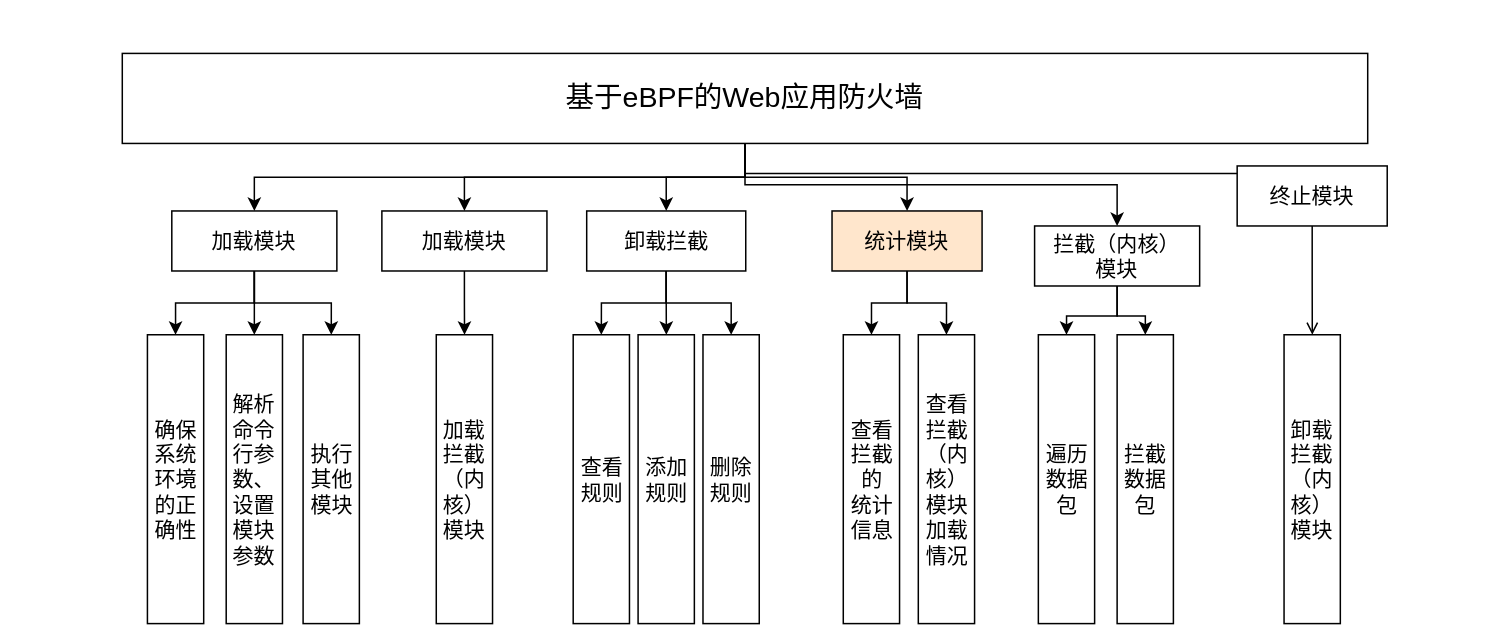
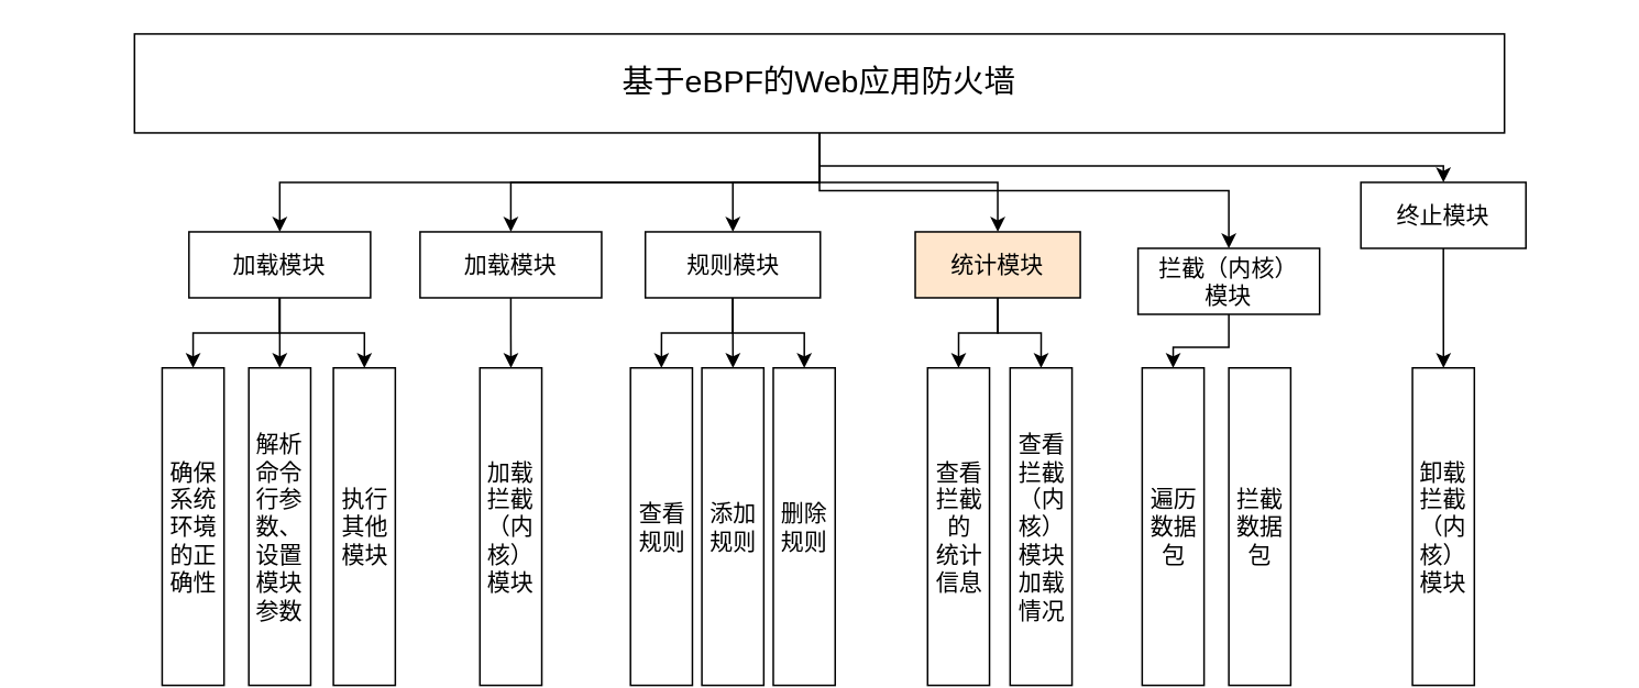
  <mxCell id="0" />
  <mxCell id="1" parent="0" />
  <mxCell id="2" value="" style="edgeStyle=orthogonalEdgeStyle;rounded=0;orthogonalLoop=1;jettySize=auto;html=1;" edge="1" parent="1" source="8" target="17"><mxGeometry relative="1" as="geometry" /></mxCell>
  <mxCell id="3" style="edgeStyle=orthogonalEdgeStyle;rounded=0;orthogonalLoop=1;jettySize=auto;html=1;exitX=0.5;exitY=1;exitDx=0;exitDy=0;entryX=0.5;entryY=0;entryDx=0;entryDy=0;" edge="1" parent="1" source="8" target="10"><mxGeometry relative="1" as="geometry" /></mxCell>
  <mxCell id="4" style="edgeStyle=orthogonalEdgeStyle;rounded=0;orthogonalLoop=1;jettySize=auto;html=1;exitX=0.5;exitY=1;exitDx=0;exitDy=0;" edge="1" parent="1" source="8" target="14"><mxGeometry relative="1" as="geometry" /></mxCell>
  <mxCell id="5" style="edgeStyle=orthogonalEdgeStyle;rounded=0;orthogonalLoop=1;jettySize=auto;html=1;exitX=0.5;exitY=1;exitDx=0;exitDy=0;entryX=0.5;entryY=0;entryDx=0;entryDy=0;" edge="1" parent="1" source="8" target="20"><mxGeometry relative="1" as="geometry" /></mxCell>
  <mxCell id="6" style="edgeStyle=orthogonalEdgeStyle;rounded=0;orthogonalLoop=1;jettySize=auto;html=1;exitX=0.5;exitY=1;exitDx=0;exitDy=0;" edge="1" parent="1" source="8" target="22"><mxGeometry relative="1" as="geometry" /></mxCell>
  <mxCell id="7" style="edgeStyle=orthogonalEdgeStyle;rounded=0;orthogonalLoop=1;jettySize=auto;html=1;exitX=0.5;exitY=1;exitDx=0;exitDy=0;entryX=0.5;entryY=0;entryDx=0;entryDy=0;" edge="1" parent="1" source="8" target="35"><mxGeometry relative="1" as="geometry" /></mxCell>
- <mxCell id="8" value="基于eBPF的Web应用防火墙" style="rounded=0;whiteSpace=wrap;html=1;fontSize=19;" vertex="1" parent="1"><mxGeometry x="81" y="35" width="830" height="60" as="geometry" /></mxCell>
+ <mxCell id="8" value="基于eBPF的Web应用防火墙" style="rounded=0;whiteSpace=wrap;html=1;fontSize=19;" vertex="1" parent="1"><mxGeometry x="81" y="20" width="830" height="60" as="geometry" /></mxCell>
  <mxCell id="9" value="" style="edgeStyle=orthogonalEdgeStyle;rounded=0;orthogonalLoop=1;jettySize=auto;html=1;fontSize=14;" edge="1" parent="1" source="10" target="23"><mxGeometry relative="1" as="geometry" /></mxCell>
  <mxCell id="10" value="加载模块" style="rounded=0;whiteSpace=wrap;html=1;fontSize=14;" vertex="1" parent="1"><mxGeometry x="254" y="140" width="110" height="40" as="geometry" /></mxCell>
  <mxCell id="11" value="" style="edgeStyle=orthogonalEdgeStyle;rounded=0;orthogonalLoop=1;jettySize=auto;html=1;fontSize=14;" edge="1" parent="1" source="14" target="25"><mxGeometry relative="1" as="geometry" /></mxCell>
  <mxCell id="12" style="edgeStyle=orthogonalEdgeStyle;rounded=0;orthogonalLoop=1;jettySize=auto;html=1;exitX=0.5;exitY=1;exitDx=0;exitDy=0;entryX=0;entryY=0.5;entryDx=0;entryDy=0;fontSize=14;" edge="1" parent="1" source="14" target="24"><mxGeometry relative="1" as="geometry" /></mxCell>
  <mxCell id="13" style="edgeStyle=orthogonalEdgeStyle;rounded=0;orthogonalLoop=1;jettySize=auto;html=1;fontSize=14;" edge="1" parent="1" source="14" target="26"><mxGeometry relative="1" as="geometry" /></mxCell>
- <mxCell id="14" value="卸载拦截" style="rounded=0;whiteSpace=wrap;html=1;fontSize=14;" vertex="1" parent="1"><mxGeometry x="390.5" y="140" width="106" height="40" as="geometry" /></mxCell>
+ <mxCell id="14" value="规则模块" style="rounded=0;whiteSpace=wrap;html=1;fontSize=14;" vertex="1" parent="1"><mxGeometry x="390.5" y="140" width="106" height="40" as="geometry" /></mxCell>
  <mxCell id="15" style="edgeStyle=orthogonalEdgeStyle;rounded=0;orthogonalLoop=1;jettySize=auto;html=1;fontSize=14;" edge="1" parent="1" source="17" target="27"><mxGeometry relative="1" as="geometry" /></mxCell>
  <mxCell id="16" style="edgeStyle=orthogonalEdgeStyle;rounded=0;orthogonalLoop=1;jettySize=auto;html=1;entryX=0;entryY=0.5;entryDx=0;entryDy=0;fontSize=14;" edge="1" parent="1" source="17" target="28"><mxGeometry relative="1" as="geometry" /></mxCell>
  <mxCell id="17" value="统计模块" style="rounded=0;whiteSpace=wrap;html=1;fontSize=14;fillColor=#ffe6cc;" vertex="1" parent="1"><mxGeometry x="554" y="140" width="100" height="40" as="geometry" /></mxCell>
- <mxCell id="18" value="" style="edgeStyle=orthogonalEdgeStyle;rounded=0;orthogonalLoop=1;jettySize=auto;html=1;fontSize=14;" edge="1" parent="1" source="20" target="30"><mxGeometry relative="1" as="geometry" /></mxCell>
  <mxCell id="19" style="edgeStyle=orthogonalEdgeStyle;rounded=0;orthogonalLoop=1;jettySize=auto;html=1;exitX=0.5;exitY=1;exitDx=0;exitDy=0;entryX=0;entryY=0.5;entryDx=0;entryDy=0;fontSize=14;" edge="1" parent="1" source="20" target="29"><mxGeometry relative="1" as="geometry" /></mxCell>
  <mxCell id="20" value="拦截（内核）&lt;br&gt;模块" style="rounded=0;whiteSpace=wrap;html=1;fontSize=14;" vertex="1" parent="1"><mxGeometry x="689" y="150" width="110" height="40" as="geometry" /></mxCell>
- <mxCell id="21" value="" style="edgeStyle=orthogonalEdgeStyle;rounded=0;orthogonalLoop=1;jettySize=auto;html=1;fontSize=14;endArrow=open;" edge="1" parent="1" source="22" target="31"><mxGeometry relative="1" as="geometry" /></mxCell>
+ <mxCell id="21" value="" style="edgeStyle=orthogonalEdgeStyle;rounded=0;orthogonalLoop=1;jettySize=auto;html=1;fontSize=14;" edge="1" parent="1" source="22" target="31"><mxGeometry relative="1" as="geometry" /></mxCell>
  <mxCell id="22" value="终止模块" style="rounded=0;whiteSpace=wrap;html=1;fontSize=14;" vertex="1" parent="1"><mxGeometry x="824" y="110" width="100" height="40" as="geometry" /></mxCell>
  <mxCell id="23" value="加载&lt;br style=&quot;font-size: 14px;&quot;&gt;拦截&lt;br style=&quot;font-size: 14px;&quot;&gt;（内核）&lt;br style=&quot;font-size: 14px;&quot;&gt;模块" style="rounded=0;whiteSpace=wrap;html=1;rotation=90;horizontal=0;fontSize=14;" vertex="1" parent="1"><mxGeometry x="212.75" y="300" width="192.5" height="37.5" as="geometry" /></mxCell>
  <mxCell id="24" value="查看&lt;br style=&quot;font-size: 14px;&quot;&gt;规则" style="rounded=0;whiteSpace=wrap;html=1;rotation=90;horizontal=0;fontSize=14;" vertex="1" parent="1"><mxGeometry x="304" y="300" width="192.5" height="37.5" as="geometry" /></mxCell>
  <mxCell id="25" value="添加&lt;br style=&quot;font-size: 14px;&quot;&gt;规则" style="rounded=0;whiteSpace=wrap;html=1;rotation=90;horizontal=0;fontSize=14;" vertex="1" parent="1"><mxGeometry x="347.25" y="300" width="192.5" height="37.5" as="geometry" /></mxCell>
  <mxCell id="26" value="删除&lt;br style=&quot;font-size: 14px;&quot;&gt;规则" style="rounded=0;whiteSpace=wrap;html=1;rotation=90;horizontal=0;fontSize=14;" vertex="1" parent="1"><mxGeometry x="390.5" y="300" width="192.5" height="37.5" as="geometry" /></mxCell>
  <mxCell id="27" value="查看&lt;br style=&quot;font-size: 14px;&quot;&gt;拦截&lt;br style=&quot;font-size: 14px;&quot;&gt;的&lt;br style=&quot;font-size: 14px;&quot;&gt;统计&lt;br style=&quot;font-size: 14px;&quot;&gt;信息" style="rounded=0;whiteSpace=wrap;html=1;rotation=90;horizontal=0;fontSize=14;" vertex="1" parent="1"><mxGeometry x="484" y="300" width="192.5" height="37.5" as="geometry" /></mxCell>
  <mxCell id="28" value="查看&lt;br style=&quot;font-size: 14px;&quot;&gt;拦截&lt;br style=&quot;font-size: 14px;&quot;&gt;（内核）&lt;br style=&quot;font-size: 14px;&quot;&gt;模块&lt;br style=&quot;font-size: 14px;&quot;&gt;加载&lt;br style=&quot;font-size: 14px;&quot;&gt;情况" style="rounded=0;whiteSpace=wrap;html=1;rotation=90;horizontal=0;fontSize=14;" vertex="1" parent="1"><mxGeometry x="534" y="300" width="192.5" height="37.5" as="geometry" /></mxCell>
  <mxCell id="29" value="遍历&lt;br style=&quot;font-size: 14px;&quot;&gt;数据包" style="rounded=0;whiteSpace=wrap;html=1;rotation=90;horizontal=0;fontSize=14;" vertex="1" parent="1"><mxGeometry x="614" y="300" width="192.5" height="37.5" as="geometry" /></mxCell>
  <mxCell id="30" value="拦截&lt;br style=&quot;font-size: 14px;&quot;&gt;数据包" style="rounded=0;whiteSpace=wrap;html=1;rotation=90;horizontal=0;fontSize=14;" vertex="1" parent="1"><mxGeometry x="666.5" y="300" width="192.5" height="37.5" as="geometry" /></mxCell>
  <mxCell id="31" value="卸载&lt;br style=&quot;font-size: 14px;&quot;&gt;拦截&lt;br style=&quot;font-size: 14px;&quot;&gt;（内核）&lt;br style=&quot;font-size: 14px;&quot;&gt;模块" style="rounded=0;whiteSpace=wrap;html=1;rotation=90;horizontal=0;fontSize=14;" vertex="1" parent="1"><mxGeometry x="777.75" y="300" width="192.5" height="37.5" as="geometry" /></mxCell>
  <mxCell id="32" value="" style="edgeStyle=orthogonalEdgeStyle;rounded=0;orthogonalLoop=1;jettySize=auto;html=1;" edge="1" parent="1" source="35" target="38"><mxGeometry relative="1" as="geometry" /></mxCell>
  <mxCell id="33" style="edgeStyle=orthogonalEdgeStyle;rounded=0;orthogonalLoop=1;jettySize=auto;html=1;exitX=0.5;exitY=1;exitDx=0;exitDy=0;entryX=0;entryY=0.5;entryDx=0;entryDy=0;" edge="1" parent="1" source="35" target="36"><mxGeometry relative="1" as="geometry" /></mxCell>
  <mxCell id="34" style="edgeStyle=orthogonalEdgeStyle;rounded=0;orthogonalLoop=1;jettySize=auto;html=1;exitX=0.5;exitY=1;exitDx=0;exitDy=0;entryX=0;entryY=0.5;entryDx=0;entryDy=0;" edge="1" parent="1" source="35" target="37"><mxGeometry relative="1" as="geometry" /></mxCell>
  <mxCell id="35" value="加载模块" style="rounded=0;whiteSpace=wrap;html=1;fontSize=14;" vertex="1" parent="1"><mxGeometry x="114" y="140" width="110" height="40" as="geometry" /></mxCell>
  <mxCell id="36" value="确保系统环境的正确性" style="rounded=0;whiteSpace=wrap;html=1;rotation=90;horizontal=0;fontSize=14;" vertex="1" parent="1"><mxGeometry x="20.25" y="300" width="192.5" height="37.5" as="geometry" /></mxCell>
  <mxCell id="37" value="解析命令行参数、&lt;br&gt;设置模块参数" style="rounded=0;whiteSpace=wrap;html=1;rotation=90;horizontal=0;fontSize=14;" vertex="1" parent="1"><mxGeometry x="72.75" y="300" width="192.5" height="37.5" as="geometry" /></mxCell>
  <mxCell id="38" value="执行其他模块" style="rounded=0;whiteSpace=wrap;html=1;rotation=90;horizontal=0;fontSize=14;" vertex="1" parent="1"><mxGeometry x="124" y="300" width="192.5" height="37.5" as="geometry" /></mxCell>
